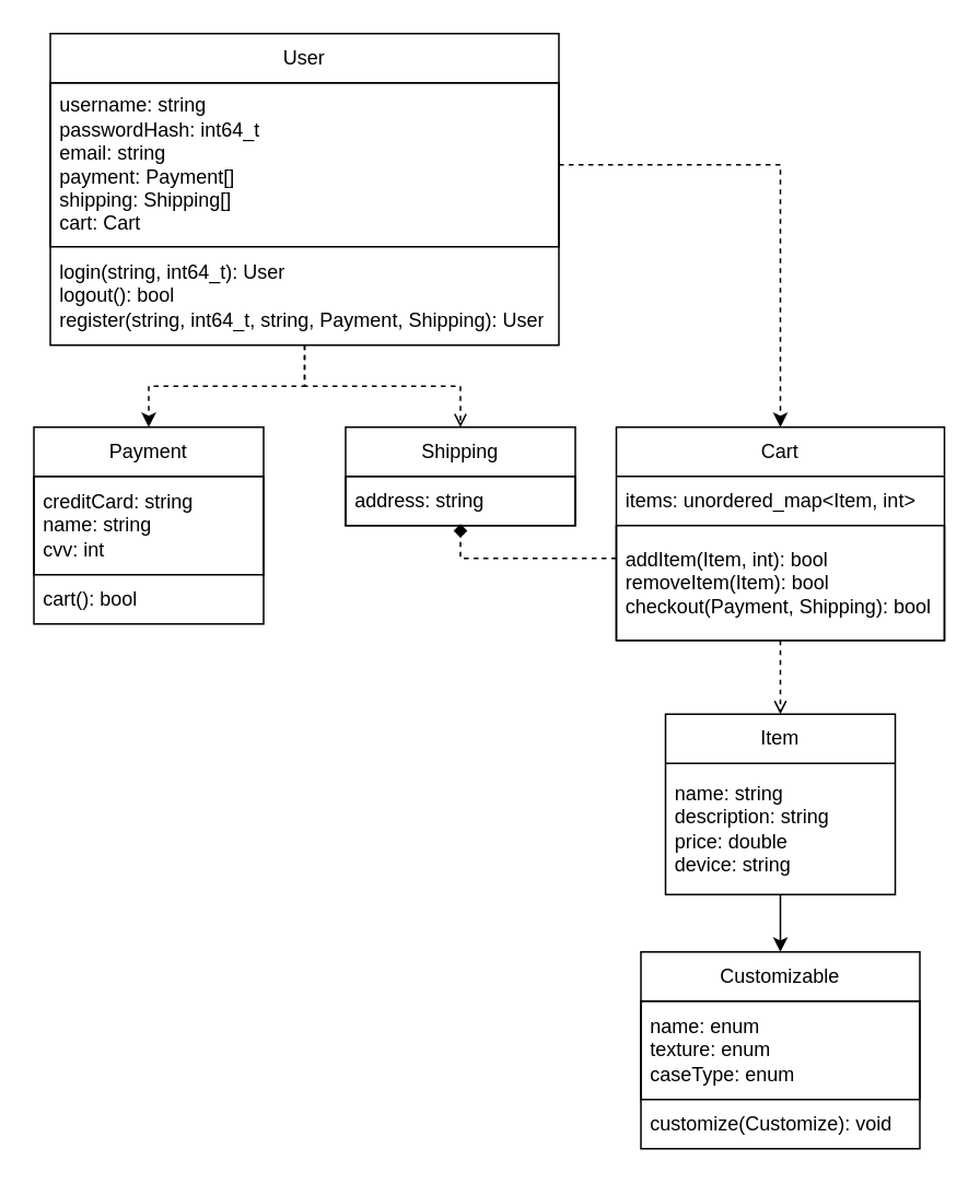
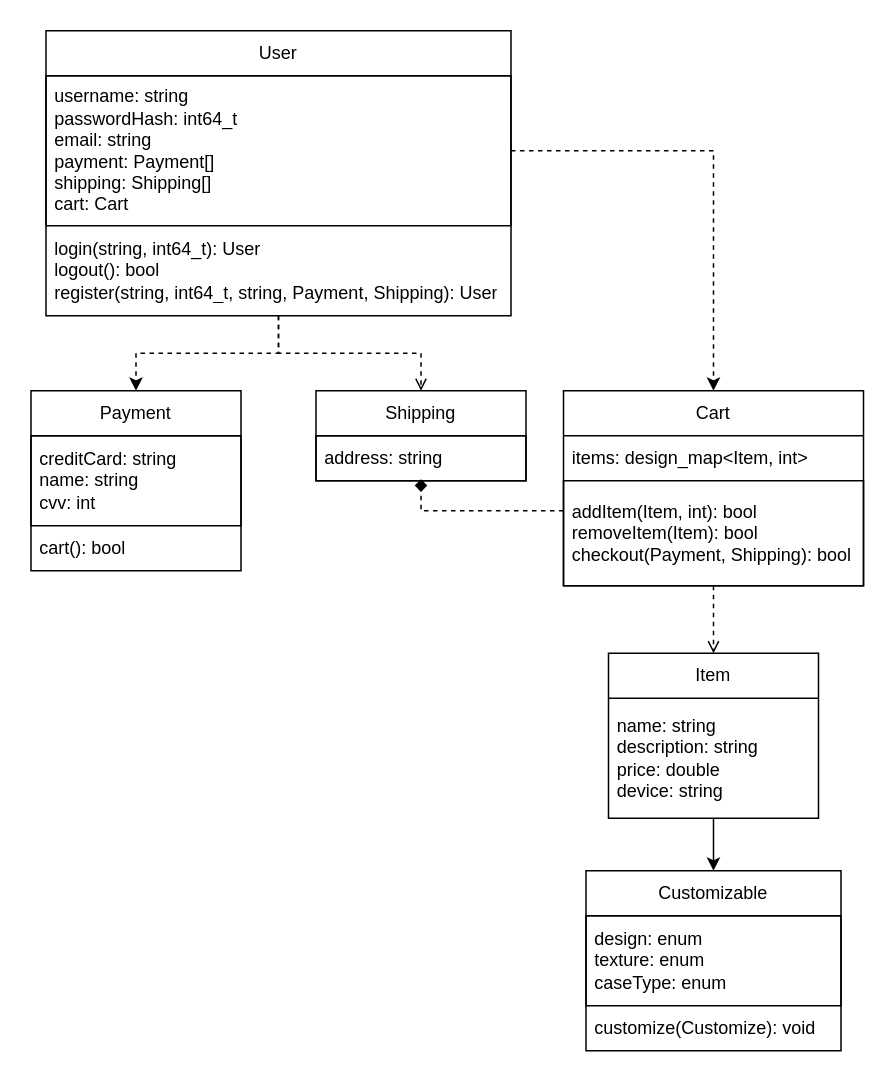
  <mxCell id="0" />
  <mxCell id="1" parent="0" />
  <mxCell id="2" style="edgeStyle=orthogonalEdgeStyle;rounded=0;orthogonalLoop=1;jettySize=auto;html=1;dashed=1;endArrow=open;" edge="1" parent="1" source="4" target="18"><mxGeometry relative="1" as="geometry" /></mxCell>
  <mxCell id="3" style="edgeStyle=orthogonalEdgeStyle;rounded=0;orthogonalLoop=1;jettySize=auto;html=1;entryX=0.5;entryY=0;entryDx=0;entryDy=0;dashed=1;" edge="1" parent="1" source="4" target="21"><mxGeometry relative="1" as="geometry" /></mxCell>
  <mxCell id="4" value="User" style="swimlane;fontStyle=0;childLayout=stackLayout;horizontal=1;startSize=30;horizontalStack=0;resizeParent=1;resizeParentMax=0;resizeLast=0;collapsible=1;marginBottom=0;whiteSpace=wrap;html=1;" vertex="1" parent="1"><mxGeometry x="30" y="20" width="310" height="190" as="geometry" /></mxCell>
  <mxCell id="5" value="username: string&lt;br&gt;passwordHash: int64_t&lt;br&gt;email: string&lt;br&gt;payment: Payment[]&lt;br&gt;shipping: Shipping[]&lt;br&gt;cart: Cart" style="text;strokeColor=default;fillColor=none;align=left;verticalAlign=middle;spacingLeft=4;spacingRight=4;overflow=hidden;points=[[0,0.5],[1,0.5]];portConstraint=eastwest;rotatable=0;whiteSpace=wrap;html=1;" vertex="1" parent="4"><mxGeometry y="30" width="310" height="100" as="geometry" /></mxCell>
  <mxCell id="6" value="login(string, int64_t): User&lt;br&gt;logout(): bool&lt;br&gt;register(string, int64_t, string, Payment, Shipping): User" style="text;strokeColor=none;fillColor=none;align=left;verticalAlign=middle;spacingLeft=4;spacingRight=4;overflow=hidden;points=[[0,0.5],[1,0.5]];portConstraint=eastwest;rotatable=0;whiteSpace=wrap;html=1;" vertex="1" parent="4"><mxGeometry y="130" width="310" height="60" as="geometry" /></mxCell>
  <mxCell id="7" style="edgeStyle=orthogonalEdgeStyle;rounded=0;orthogonalLoop=1;jettySize=auto;html=1;entryX=0.5;entryY=0;entryDx=0;entryDy=0;dashed=1;endArrow=open;" edge="1" parent="1" source="8" target="13"><mxGeometry relative="1" as="geometry" /></mxCell>
  <mxCell id="8" value="Cart" style="swimlane;fontStyle=0;childLayout=stackLayout;horizontal=1;startSize=30;horizontalStack=0;resizeParent=1;resizeParentMax=0;resizeLast=0;collapsible=1;marginBottom=0;whiteSpace=wrap;html=1;" vertex="1" parent="1"><mxGeometry x="375" y="260" width="200" height="130" as="geometry" /></mxCell>
- <mxCell id="9" value="items: unordered_map&amp;lt;Item, int&amp;gt;" style="text;strokeColor=none;fillColor=none;align=left;verticalAlign=middle;spacingLeft=4;spacingRight=4;overflow=hidden;points=[[0,0.5],[1,0.5]];portConstraint=eastwest;rotatable=0;whiteSpace=wrap;html=1;" vertex="1" parent="8"><mxGeometry y="30" width="200" height="30" as="geometry" /></mxCell>
+ <mxCell id="9" value="items: design_map&amp;lt;Item, int&amp;gt;" style="text;strokeColor=none;fillColor=none;align=left;verticalAlign=middle;spacingLeft=4;spacingRight=4;overflow=hidden;points=[[0,0.5],[1,0.5]];portConstraint=eastwest;rotatable=0;whiteSpace=wrap;html=1;" vertex="1" parent="8"><mxGeometry y="30" width="200" height="30" as="geometry" /></mxCell>
  <mxCell id="10" value="addItem(Item, int): bool&lt;br&gt;removeItem(Item): bool&lt;br&gt;checkout(Payment, Shipping): bool" style="text;strokeColor=default;fillColor=none;align=left;verticalAlign=middle;spacingLeft=4;spacingRight=4;overflow=hidden;points=[[0,0.5],[1,0.5]];portConstraint=eastwest;rotatable=0;whiteSpace=wrap;html=1;" vertex="1" parent="8"><mxGeometry y="60" width="200" height="70" as="geometry" /></mxCell>
  <mxCell id="11" style="edgeStyle=orthogonalEdgeStyle;rounded=0;orthogonalLoop=1;jettySize=auto;html=1;exitX=1;exitY=0.5;exitDx=0;exitDy=0;entryX=0.5;entryY=0;entryDx=0;entryDy=0;dashed=1;" edge="1" parent="1" source="5" target="8"><mxGeometry relative="1" as="geometry" /></mxCell>
  <mxCell id="12" style="edgeStyle=orthogonalEdgeStyle;rounded=0;orthogonalLoop=1;jettySize=auto;html=1;entryX=0.5;entryY=0;entryDx=0;entryDy=0;" edge="1" parent="1" source="13" target="15"><mxGeometry relative="1" as="geometry" /></mxCell>
  <mxCell id="13" value="Item" style="swimlane;fontStyle=0;childLayout=stackLayout;horizontal=1;startSize=30;horizontalStack=0;resizeParent=1;resizeParentMax=0;resizeLast=0;collapsible=1;marginBottom=0;whiteSpace=wrap;html=1;" vertex="1" parent="1"><mxGeometry x="405" y="435" width="140" height="110" as="geometry" /></mxCell>
  <mxCell id="14" value="name: string&lt;br&gt;description: string&lt;br&gt;price: double&lt;br&gt;device: string" style="text;strokeColor=none;fillColor=none;align=left;verticalAlign=middle;spacingLeft=4;spacingRight=4;overflow=hidden;points=[[0,0.5],[1,0.5]];portConstraint=eastwest;rotatable=0;whiteSpace=wrap;html=1;" vertex="1" parent="13"><mxGeometry y="30" width="140" height="80" as="geometry" /></mxCell>
  <mxCell id="15" value="Customizable" style="swimlane;fontStyle=0;childLayout=stackLayout;horizontal=1;startSize=30;horizontalStack=0;resizeParent=1;resizeParentMax=0;resizeLast=0;collapsible=1;marginBottom=0;whiteSpace=wrap;html=1;" vertex="1" parent="1"><mxGeometry x="390" y="580" width="170" height="120" as="geometry" /></mxCell>
- <mxCell id="16" value="name: enum&lt;br&gt;texture: enum&lt;br&gt;caseType: enum" style="text;strokeColor=default;fillColor=none;align=left;verticalAlign=middle;spacingLeft=4;spacingRight=4;overflow=hidden;points=[[0,0.5],[1,0.5]];portConstraint=eastwest;rotatable=0;whiteSpace=wrap;html=1;" vertex="1" parent="15"><mxGeometry y="30" width="170" height="60" as="geometry" /></mxCell>
+ <mxCell id="16" value="design: enum&lt;br&gt;texture: enum&lt;br&gt;caseType: enum" style="text;strokeColor=default;fillColor=none;align=left;verticalAlign=middle;spacingLeft=4;spacingRight=4;overflow=hidden;points=[[0,0.5],[1,0.5]];portConstraint=eastwest;rotatable=0;whiteSpace=wrap;html=1;" vertex="1" parent="15"><mxGeometry y="30" width="170" height="60" as="geometry" /></mxCell>
  <mxCell id="17" value="customize(Customize): void" style="text;strokeColor=none;fillColor=none;align=left;verticalAlign=middle;spacingLeft=4;spacingRight=4;overflow=hidden;points=[[0,0.5],[1,0.5]];portConstraint=eastwest;rotatable=0;whiteSpace=wrap;html=1;" vertex="1" parent="15"><mxGeometry y="90" width="170" height="30" as="geometry" /></mxCell>
  <mxCell id="18" value="Shipping" style="swimlane;fontStyle=0;childLayout=stackLayout;horizontal=1;startSize=30;horizontalStack=0;resizeParent=1;resizeParentMax=0;resizeLast=0;collapsible=1;marginBottom=0;whiteSpace=wrap;html=1;" vertex="1" parent="1"><mxGeometry x="210" y="260" width="140" height="60" as="geometry" /></mxCell>
  <mxCell id="19" value="address: string" style="text;strokeColor=default;fillColor=none;align=left;verticalAlign=middle;spacingLeft=4;spacingRight=4;overflow=hidden;points=[[0,0.5],[1,0.5]];portConstraint=eastwest;rotatable=0;whiteSpace=wrap;html=1;" vertex="1" parent="18"><mxGeometry y="30" width="140" height="30" as="geometry" /></mxCell>
  <mxCell id="20" style="edgeStyle=orthogonalEdgeStyle;rounded=0;orthogonalLoop=1;jettySize=auto;html=1;entryX=0.5;entryY=0.967;entryDx=0;entryDy=0;entryPerimeter=0;dashed=1;endArrow=diamond;" edge="1" parent="1" source="8" target="19"><mxGeometry relative="1" as="geometry"><Array as="points"><mxPoint x="280" y="340" /></Array></mxGeometry></mxCell>
  <mxCell id="21" value="Payment" style="swimlane;fontStyle=0;childLayout=stackLayout;horizontal=1;startSize=30;horizontalStack=0;resizeParent=1;resizeParentMax=0;resizeLast=0;collapsible=1;marginBottom=0;whiteSpace=wrap;html=1;" vertex="1" parent="1"><mxGeometry x="20" y="260" width="140" height="120" as="geometry" /></mxCell>
  <mxCell id="22" value="creditCard: string&lt;br style=&quot;border-color: var(--border-color);&quot;&gt;name: string&lt;br style=&quot;border-color: var(--border-color);&quot;&gt;cvv: int" style="text;strokeColor=default;fillColor=none;align=left;verticalAlign=middle;spacingLeft=4;spacingRight=4;overflow=hidden;points=[[0,0.5],[1,0.5]];portConstraint=eastwest;rotatable=0;whiteSpace=wrap;html=1;" vertex="1" parent="21"><mxGeometry y="30" width="140" height="60" as="geometry" /></mxCell>
  <mxCell id="23" value="cart(): bool" style="text;strokeColor=none;fillColor=none;align=left;verticalAlign=middle;spacingLeft=4;spacingRight=4;overflow=hidden;points=[[0,0.5],[1,0.5]];portConstraint=eastwest;rotatable=0;whiteSpace=wrap;html=1;" vertex="1" parent="21"><mxGeometry y="90" width="140" height="30" as="geometry" /></mxCell>
